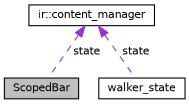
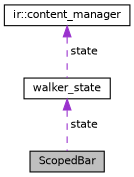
  digraph {
    node [color=black fillcolor=white fontname=Helvetica fontsize=10 shape=record style=filled]
    edge [color=darkorchid3 dir=back fontname=Helvetica fontsize=10 labelfontname=Helvetica labelfontsize=10 style=dashed]
    n1 [fillcolor=grey75 fontcolor=black height=0.2 label=ScopedBar width=0.4]
    n2 [height=0.2 label=walker_state width=0.4]
    n3 [height=0.2 label="ir::content_manager" width=0.4]
-   n3 -> n1 [label=" state"]
+   n2 -> n1 [label=" state"]
    n3 -> n2 [label=" state"]
  }
